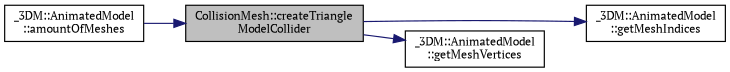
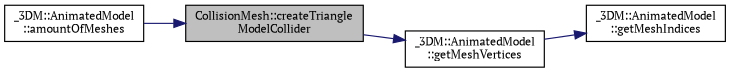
  digraph {
    fontname="PT Serif"
    rankdir=LR
    node [color=black fillcolor=white fontname="PT Serif" fontsize=10 shape=record style=filled]
    edge [color=midnightblue fontname="PT Serif" fontsize=10 labelfontname=Helvetica labelfontsize=10 style=solid]
    n1 [fillcolor=grey75 fontcolor=black height=0.2 label="CollisionMesh::createTriangle\lModelCollider" width=0.4]
    n2 [height=0.2 label="_3DM::AnimatedModel\l::getMeshIndices" width=0.4]
    n3 [height=0.2 label="_3DM::AnimatedModel\l::getMeshVertices" width=0.4]
    n4 [height=0.2 label="_3DM::AnimatedModel\l::amountOfMeshes" width=0.4]
-   n1 -> n2
+   n3 -> n2
    n1 -> n3
    n4 -> n1
  }
